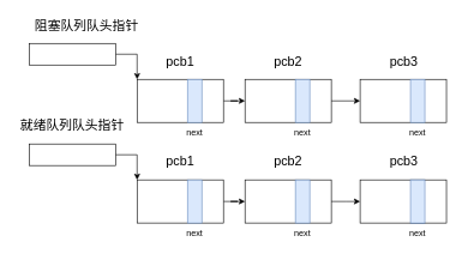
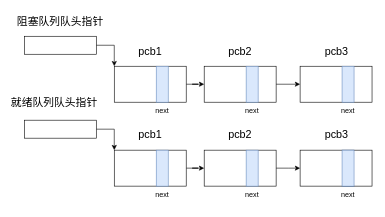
  <mxCell id="0" />
  <mxCell id="1" parent="0" />
  <mxCell id="2" value="" style="edgeStyle=orthogonalEdgeStyle;rounded=0;orthogonalLoop=1;jettySize=auto;html=1;entryX=0;entryY=0.5;entryDx=0;entryDy=0;" edge="1" parent="1" source="3" target="8"><mxGeometry relative="1" as="geometry" /></mxCell>
  <mxCell id="3" value="" style="rounded=0;whiteSpace=wrap;html=1;" vertex="1" parent="1"><mxGeometry x="190" y="110" width="120" height="60" as="geometry" /></mxCell>
  <mxCell id="4" value="next" style="text;html=1;align=center;verticalAlign=middle;whiteSpace=wrap;rounded=0;" vertex="1" parent="1"><mxGeometry x="240" y="170" width="60" height="30" as="geometry" /></mxCell>
  <mxCell id="5" value="" style="rounded=0;whiteSpace=wrap;html=1;direction=south;fillColor=#dae8fc;strokeColor=#6c8ebf;" vertex="1" parent="1"><mxGeometry x="260" y="110" width="20" height="60" as="geometry" /></mxCell>
  <mxCell id="6" value="&lt;font style=&quot;font-size: 18px;&quot;&gt;pcb1&lt;/font&gt;" style="text;html=1;align=center;verticalAlign=middle;whiteSpace=wrap;rounded=0;" vertex="1" parent="1"><mxGeometry x="220" y="70" width="60" height="30" as="geometry" /></mxCell>
  <mxCell id="7" style="edgeStyle=orthogonalEdgeStyle;rounded=0;orthogonalLoop=1;jettySize=auto;html=1;exitX=1;exitY=0.5;exitDx=0;exitDy=0;entryX=0;entryY=0.5;entryDx=0;entryDy=0;" edge="1" parent="1" source="8" target="12"><mxGeometry relative="1" as="geometry" /></mxCell>
  <mxCell id="8" value="" style="rounded=0;whiteSpace=wrap;html=1;" vertex="1" parent="1"><mxGeometry x="340" y="110" width="120" height="60" as="geometry" /></mxCell>
  <mxCell id="9" value="next" style="text;html=1;align=center;verticalAlign=middle;whiteSpace=wrap;rounded=0;" vertex="1" parent="1"><mxGeometry x="390" y="170" width="60" height="30" as="geometry" /></mxCell>
  <mxCell id="10" value="" style="rounded=0;whiteSpace=wrap;html=1;direction=south;fillColor=#dae8fc;strokeColor=#6c8ebf;" vertex="1" parent="1"><mxGeometry x="410" y="110" width="20" height="60" as="geometry" /></mxCell>
  <mxCell id="11" value="&lt;font style=&quot;font-size: 18px;&quot;&gt;pcb2&lt;/font&gt;" style="text;html=1;align=center;verticalAlign=middle;whiteSpace=wrap;rounded=0;" vertex="1" parent="1"><mxGeometry x="370" y="70" width="60" height="30" as="geometry" /></mxCell>
  <mxCell id="12" value="" style="rounded=0;whiteSpace=wrap;html=1;" vertex="1" parent="1"><mxGeometry x="500" y="110" width="120" height="60" as="geometry" /></mxCell>
  <mxCell id="13" value="next" style="text;html=1;align=center;verticalAlign=middle;whiteSpace=wrap;rounded=0;" vertex="1" parent="1"><mxGeometry x="550" y="170" width="60" height="30" as="geometry" /></mxCell>
  <mxCell id="14" value="" style="rounded=0;whiteSpace=wrap;html=1;direction=south;fillColor=#dae8fc;strokeColor=#6c8ebf;" vertex="1" parent="1"><mxGeometry x="570" y="110" width="20" height="60" as="geometry" /></mxCell>
  <mxCell id="15" value="&lt;font style=&quot;font-size: 18px;&quot;&gt;pcb3&lt;/font&gt;" style="text;html=1;align=center;verticalAlign=middle;whiteSpace=wrap;rounded=0;" vertex="1" parent="1"><mxGeometry x="531" y="70" width="60" height="30" as="geometry" /></mxCell>
  <mxCell id="16" style="edgeStyle=orthogonalEdgeStyle;rounded=0;orthogonalLoop=1;jettySize=auto;html=1;exitX=1;exitY=0.5;exitDx=0;exitDy=0;entryX=0;entryY=0;entryDx=0;entryDy=0;" edge="1" parent="1" source="17" target="3"><mxGeometry relative="1" as="geometry" /></mxCell>
  <mxCell id="17" value="" style="rounded=0;whiteSpace=wrap;html=1;" vertex="1" parent="1"><mxGeometry x="40" y="60" width="120" height="30" as="geometry" /></mxCell>
- <mxCell id="18" value="&lt;span style=&quot;font-size: 18px;&quot;&gt;阻塞队列队头指针&lt;/span&gt;" style="text;html=1;align=center;verticalAlign=middle;whiteSpace=wrap;rounded=0;" vertex="1" parent="1"><mxGeometry x="40" y="20" width="160" height="30" as="geometry" /></mxCell>
+ <mxCell id="18" value="&lt;span style=&quot;font-size: 18px;&quot;&gt;阻塞队列队头指针&lt;/span&gt;" style="text;html=1;align=center;verticalAlign=middle;whiteSpace=wrap;rounded=0;" vertex="1" parent="1"><mxGeometry x="20" y="20" width="160" height="30" as="geometry" /></mxCell>
  <mxCell id="19" value="" style="edgeStyle=orthogonalEdgeStyle;rounded=0;orthogonalLoop=1;jettySize=auto;html=1;entryX=0;entryY=0.5;entryDx=0;entryDy=0;" edge="1" source="20" target="25" parent="1"><mxGeometry relative="1" as="geometry" /></mxCell>
  <mxCell id="20" value="" style="rounded=0;whiteSpace=wrap;html=1;" vertex="1" parent="1"><mxGeometry x="190" y="250" width="120" height="60" as="geometry" /></mxCell>
  <mxCell id="21" value="next" style="text;html=1;align=center;verticalAlign=middle;whiteSpace=wrap;rounded=0;" vertex="1" parent="1"><mxGeometry x="240" y="310" width="60" height="30" as="geometry" /></mxCell>
  <mxCell id="22" value="" style="rounded=0;whiteSpace=wrap;html=1;direction=south;fillColor=#dae8fc;strokeColor=#6c8ebf;" vertex="1" parent="1"><mxGeometry x="260" y="250" width="20" height="60" as="geometry" /></mxCell>
  <mxCell id="23" value="&lt;font style=&quot;font-size: 18px;&quot;&gt;pcb1&lt;/font&gt;" style="text;html=1;align=center;verticalAlign=middle;whiteSpace=wrap;rounded=0;" vertex="1" parent="1"><mxGeometry x="220" y="210" width="60" height="30" as="geometry" /></mxCell>
  <mxCell id="24" style="edgeStyle=orthogonalEdgeStyle;rounded=0;orthogonalLoop=1;jettySize=auto;html=1;exitX=1;exitY=0.5;exitDx=0;exitDy=0;entryX=0;entryY=0.5;entryDx=0;entryDy=0;" edge="1" source="25" parent="1"><mxGeometry relative="1" as="geometry"><mxPoint x="500" y="280" as="targetPoint" /></mxGeometry></mxCell>
  <mxCell id="25" value="" style="rounded=0;whiteSpace=wrap;html=1;" vertex="1" parent="1"><mxGeometry x="340" y="250" width="120" height="60" as="geometry" /></mxCell>
  <mxCell id="26" value="next" style="text;html=1;align=center;verticalAlign=middle;whiteSpace=wrap;rounded=0;" vertex="1" parent="1"><mxGeometry x="390" y="310" width="60" height="30" as="geometry" /></mxCell>
  <mxCell id="27" value="" style="rounded=0;whiteSpace=wrap;html=1;direction=south;fillColor=#dae8fc;strokeColor=#6c8ebf;" vertex="1" parent="1"><mxGeometry x="410" y="250" width="20" height="60" as="geometry" /></mxCell>
  <mxCell id="28" value="&lt;font style=&quot;font-size: 18px;&quot;&gt;pcb2&lt;/font&gt;" style="text;html=1;align=center;verticalAlign=middle;whiteSpace=wrap;rounded=0;" vertex="1" parent="1"><mxGeometry x="370" y="210" width="60" height="30" as="geometry" /></mxCell>
  <mxCell id="29" value="next" style="text;html=1;align=center;verticalAlign=middle;whiteSpace=wrap;rounded=0;" vertex="1" parent="1"><mxGeometry x="550" y="310" width="60" height="30" as="geometry" /></mxCell>
  <mxCell id="30" value="" style="rounded=0;whiteSpace=wrap;html=1;direction=south;fillColor=#dae8fc;strokeColor=#6c8ebf;" vertex="1" parent="1"><mxGeometry x="570" y="250" width="20" height="60" as="geometry" /></mxCell>
  <mxCell id="31" value="&lt;font style=&quot;font-size: 18px;&quot;&gt;pcb3&lt;/font&gt;" style="text;html=1;align=center;verticalAlign=middle;whiteSpace=wrap;rounded=0;" vertex="1" parent="1"><mxGeometry x="531" y="210" width="60" height="30" as="geometry" /></mxCell>
  <mxCell id="32" style="edgeStyle=orthogonalEdgeStyle;rounded=0;orthogonalLoop=1;jettySize=auto;html=1;exitX=1;exitY=0.5;exitDx=0;exitDy=0;entryX=0;entryY=0;entryDx=0;entryDy=0;" edge="1" source="33" target="20" parent="1"><mxGeometry relative="1" as="geometry" /></mxCell>
  <mxCell id="33" value="" style="rounded=0;whiteSpace=wrap;html=1;" vertex="1" parent="1"><mxGeometry x="40" y="200" width="120" height="30" as="geometry" /></mxCell>
- <mxCell id="34" value="&lt;span style=&quot;font-size: 18px;&quot;&gt;就绪队列队头指针&lt;/span&gt;" style="text;html=1;align=center;verticalAlign=middle;whiteSpace=wrap;rounded=0;" vertex="1" parent="1"><mxGeometry x="20" y="160" width="160" height="30" as="geometry" /></mxCell>
+ <mxCell id="34" value="&lt;span style=&quot;font-size: 18px;&quot;&gt;就绪队列队头指针&lt;/span&gt;" style="text;html=1;align=center;verticalAlign=middle;whiteSpace=wrap;rounded=0;" vertex="1" parent="1"><mxGeometry x="10" y="155" width="160" height="30" as="geometry" /></mxCell>
  <mxCell id="35" value="" style="rounded=0;whiteSpace=wrap;html=1;" vertex="1" parent="1"><mxGeometry x="500" y="250" width="120" height="60" as="geometry" /></mxCell>
  <mxCell id="36" value="" style="rounded=0;whiteSpace=wrap;html=1;direction=south;fillColor=#dae8fc;strokeColor=#6c8ebf;" vertex="1" parent="1"><mxGeometry x="570" y="250" width="20" height="60" as="geometry" /></mxCell>
